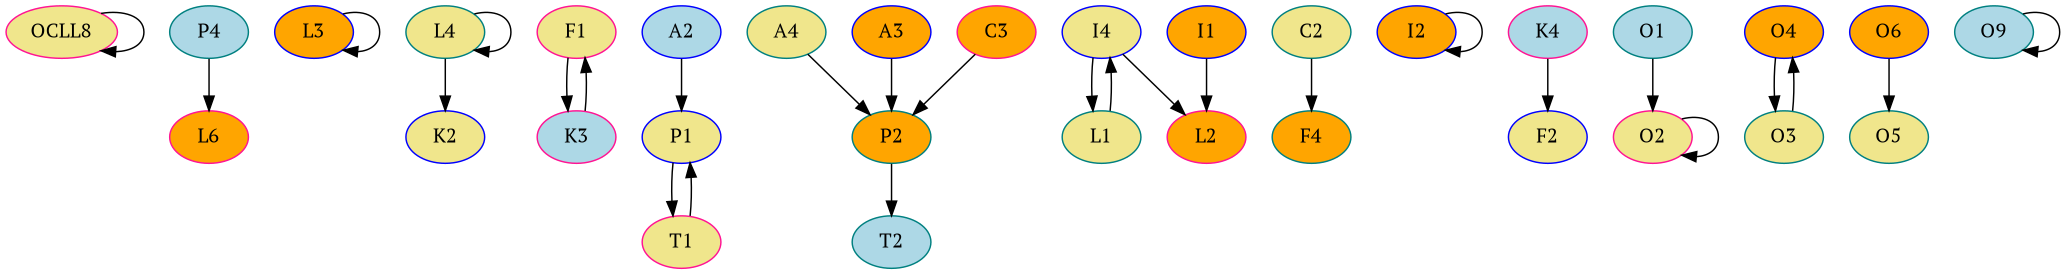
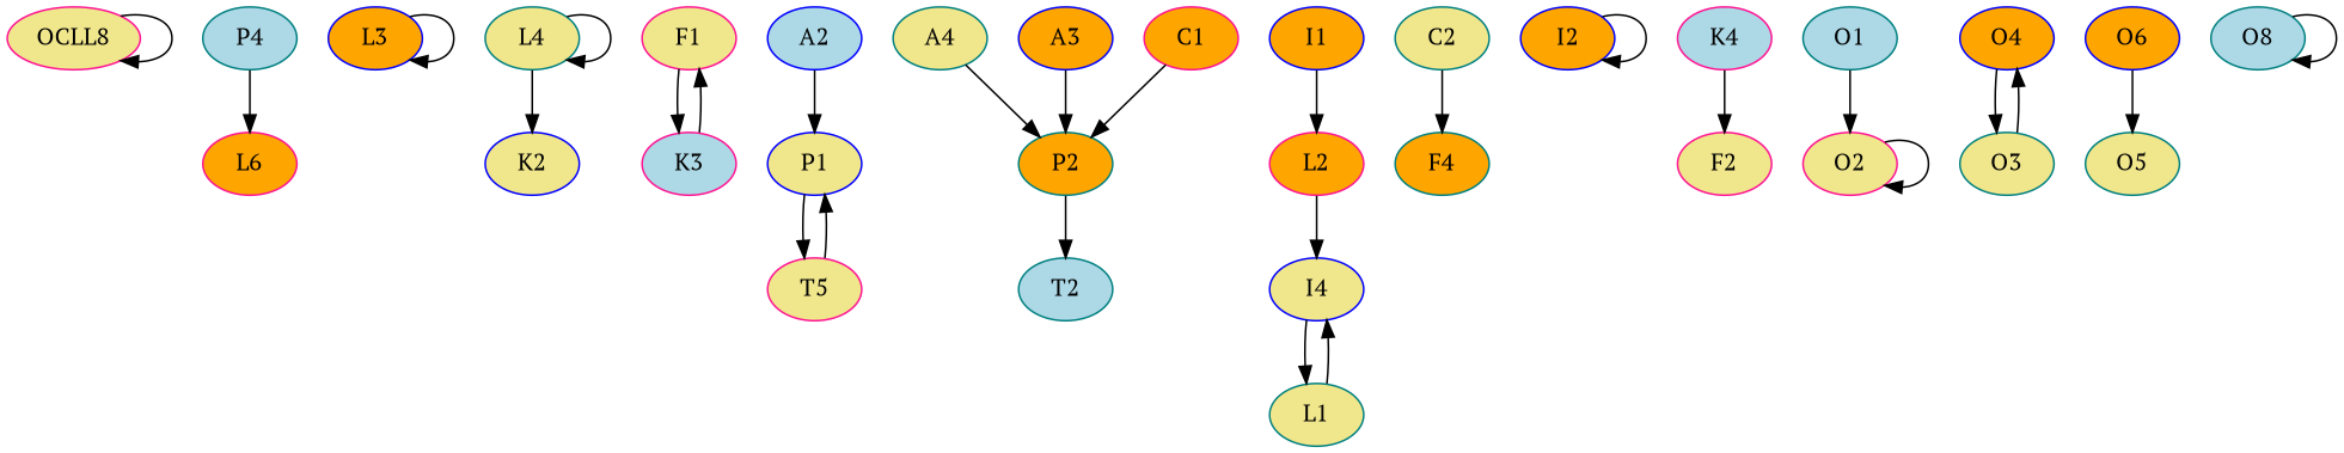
  digraph {
    fontname="PT Serif"
    node [color=teal fillcolor=khaki fontname="PT Serif" style=filled]
    edge [fontname="PT Serif"]
    OCLL8 [color=deeppink]
    P4 [fillcolor=lightblue]
    L6 [color=deeppink fillcolor=orange]
    L3 [color=blue fillcolor=orange]
    K2 [color=blue]
    L4
    F1 [color=deeppink]
    K3 [color=deeppink fillcolor=lightblue]
    A2 [color=blue fillcolor=lightblue]
    P1 [color=blue]
-   T1 [color=deeppink]
+   T1 [color=deeppink label=T5]
    P2 [fillcolor=orange]
    A4
    T2 [fillcolor=lightblue]
    A3 [color=blue fillcolor=orange]
    I4 [color=blue]
    L1
    L2 [color=deeppink fillcolor=orange]
-   C1 [color=deeppink fillcolor=orange label=C3]
+   C1 [color=deeppink fillcolor=orange]
    F4 [fillcolor=orange]
    C2
    I1 [color=blue fillcolor=orange]
    I2 [color=blue fillcolor=orange]
    K4 [color=deeppink fillcolor=lightblue]
-   F2 [color=blue]
+   F2 [color=deeppink]
    O1 [fillcolor=lightblue]
    O2 [color=deeppink]
    O4 [color=blue fillcolor=orange]
    O3
    O6 [color=blue fillcolor=orange]
    O5
-   O8 [fillcolor=lightblue label=O9]
+   O8 [fillcolor=lightblue]
    OCLL8 -> OCLL8
    P4 -> L6
    L3 -> L3
    L4 -> K2
    L4 -> L4
    F1 -> K3
    K3 -> F1
    A2 -> P1
    P1 -> T1
    T1 -> P1
    P2 -> T2
    A4 -> P2
    A3 -> P2
    I4 -> L1
    L1 -> I4
-   I4 -> L2
+   L2 -> I4
    C1 -> P2
    C2 -> F4
    I1 -> L2
    I2 -> I2
    K4 -> F2
    O1 -> O2
    O2 -> O2
    O4 -> O3
    O3 -> O4
    O6 -> O5
    O8 -> O8
  }
